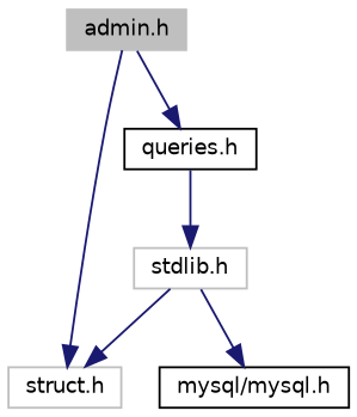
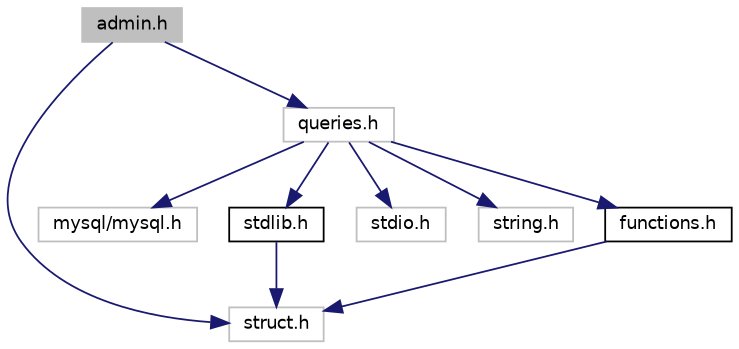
  digraph {
    node [color=grey75 fillcolor=white fontname=Helvetica fontsize=10 shape=record style=filled]
    edge [color=midnightblue fontname=Helvetica fontsize=10 labelfontname=Helvetica labelfontsize=10 style=solid]
    n1 [fillcolor=grey75 fontcolor=black height=0.2 label="admin.h" width=0.4]
    n2 [height=0.2 label="struct.h" width=0.4]
-   n3 [color=black height=0.2 label="queries.h" width=0.4]
-   n4 [color=black height=0.2 label="mysql/mysql.h" width=0.4]
-   n5 [height=0.2 label="stdlib.h" width=0.4]
+   n3 [height=0.2 label="queries.h" width=0.4]
+   n4 [height=0.2 label="mysql/mysql.h" width=0.4]
+   n5 [color=black height=0.2 label="stdlib.h" width=0.4]
+   n6 [height=0.2 label="stdio.h" width=0.4]
+   n7 [height=0.2 label="string.h" width=0.4]
+   n8 [color=black height=0.2 label="functions.h" width=0.4]
    n1 -> n2
    n1 -> n3
-   n5 -> n4
+   n3 -> n4
    n3 -> n5
+   n3 -> n6
+   n3 -> n7
+   n3 -> n8
    n5 -> n2
+   n8 -> n2
  }
